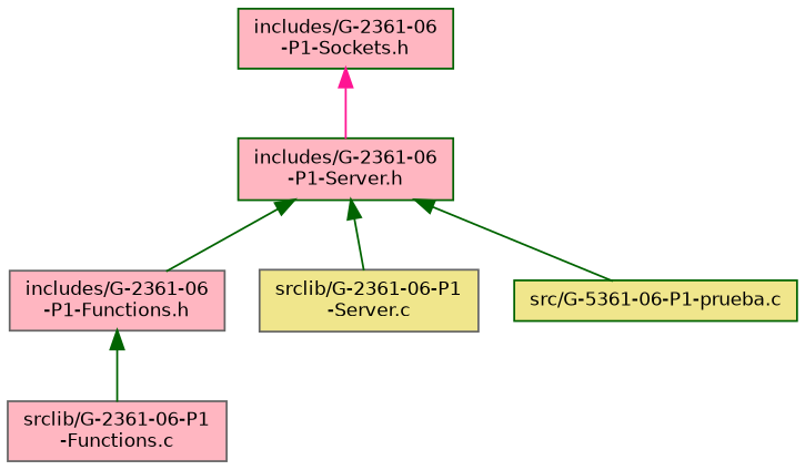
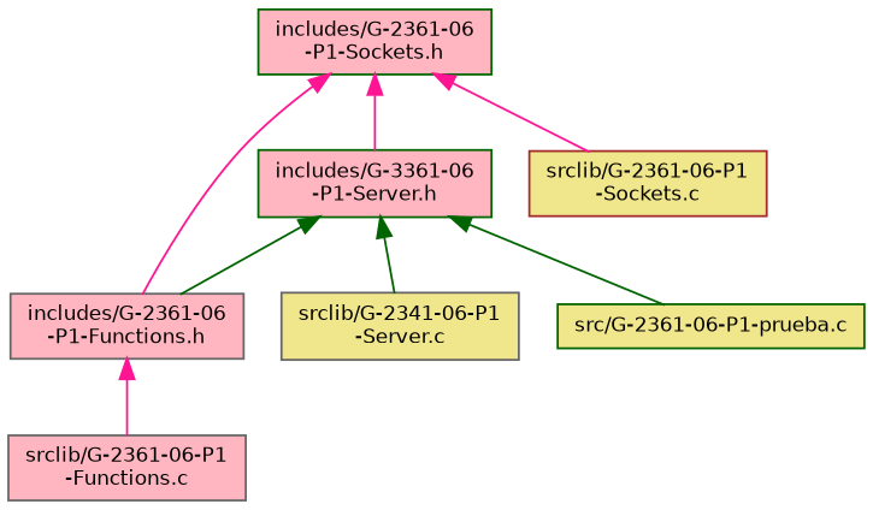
  digraph {
    node [color=darkgreen fillcolor=lightpink fontname=Helvetica fontsize=10 shape=record style=filled]
    edge [color=darkgreen dir=back fontname=Helvetica fontsize=10 labelfontname=Helvetica labelfontsize=10 style=solid]
    n1 [fontcolor=black height=0.2 label="includes/G-2361-06\l-P1-Sockets.h" width=0.4]
    n2 [color=gray40 height=0.2 label="includes/G-2361-06\l-P1-Functions.h" width=0.4]
-   n3 [height=0.2 label="includes/G-2361-06\l-P1-Server.h" width=0.4]
+   n3 [height=0.2 label="includes/G-3361-06\l-P1-Server.h" width=0.4]
+   n4 [color=brown fillcolor=khaki height=0.2 label="srclib/G-2361-06-P1\l-Sockets.c" width=0.4]
    n5 [color=gray40 height=0.2 label="srclib/G-2361-06-P1\l-Functions.c" width=0.4]
-   n6 [color=gray40 fillcolor=khaki height=0.2 label="srclib/G-2361-06-P1\l-Server.c" width=0.4]
-   n7 [fillcolor=khaki height=0.2 label="src/G-5361-06-P1-prueba.c" width=0.4]
+   n6 [color=gray40 fillcolor=khaki height=0.2 label="srclib/G-2341-06-P1\l-Server.c" width=0.4]
+   n7 [fillcolor=khaki height=0.2 label="src/G-2361-06-P1-prueba.c" width=0.4]
+   n1 -> n2 [color=deeppink]
    n1 -> n3 [color=deeppink]
-   n2 -> n5
+   n1 -> n4 [color=deeppink]
+   n2 -> n5 [color=deeppink]
    n3 -> n2
    n3 -> n6
    n3 -> n7
  }
